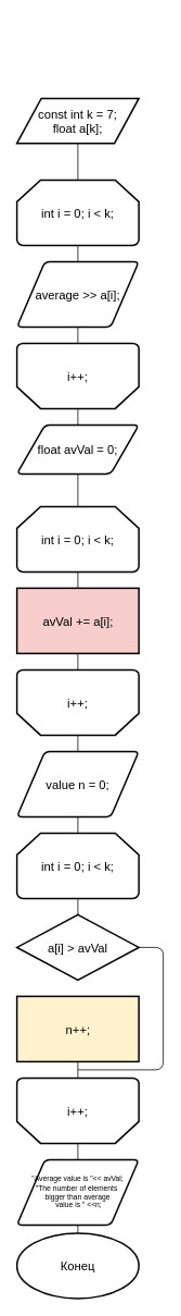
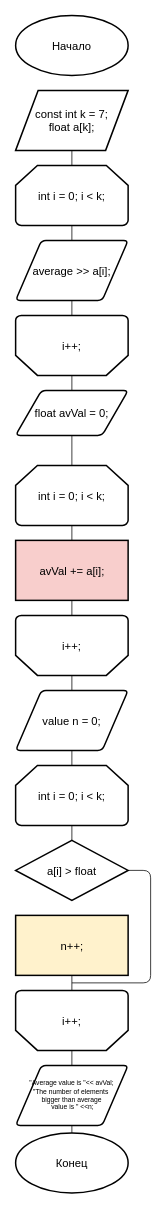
  <mxCell id="0" />
  <mxCell id="1" parent="0" />
- <mxCell id="3" value="&lt;div&gt;const int k = 7;&lt;/div&gt;&lt;div&gt;float a[k];&lt;/div&gt;" style="shape=parallelogram;perimeter=parallelogramPerimeter;whiteSpace=wrap;html=1;strokeWidth=2;fontSize=15;" vertex="1" parent="1"><mxGeometry x="20" y="120" width="150" height="55" as="geometry" /></mxCell>
+ <mxCell id="2" value="Начало" style="strokeWidth=2;html=1;shape=mxgraph.flowchart.start_1;whiteSpace=wrap;fontSize=15;" vertex="1" parent="1"><mxGeometry x="20" y="20" width="150" height="80" as="geometry" /></mxCell>
+ <mxCell id="3" value="&lt;div&gt;const int k = 7;&lt;/div&gt;&lt;div&gt;float a[k];&lt;/div&gt;" style="shape=parallelogram;perimeter=parallelogramPerimeter;whiteSpace=wrap;html=1;strokeWidth=2;fontSize=15;" vertex="1" parent="1"><mxGeometry x="20" y="120" width="150" height="80" as="geometry" /></mxCell>
  <mxCell id="4" value="int i = 0; i &amp;lt; k;" style="strokeWidth=2;html=1;shape=mxgraph.flowchart.loop_limit;whiteSpace=wrap;fontSize=15;" vertex="1" parent="1"><mxGeometry x="20" y="220" width="150" height="80" as="geometry" /></mxCell>
  <mxCell id="5" value="i++;" style="strokeWidth=2;html=1;shape=mxgraph.flowchart.loop_limit;whiteSpace=wrap;fontSize=15;direction=west;" vertex="1" parent="1"><mxGeometry x="20" y="420" width="150" height="80" as="geometry" /></mxCell>
  <mxCell id="6" value="" style="endArrow=none;html=1;fontSize=15;entryX=0.5;entryY=1;entryDx=0;entryDy=0;entryPerimeter=0;" edge="1" parent="1" target="4"><mxGeometry width="50" height="50" relative="1" as="geometry"><mxPoint x="95" y="320" as="sourcePoint" /><mxPoint x="95" y="302" as="targetPoint" /></mxGeometry></mxCell>
  <mxCell id="7" value="" style="endArrow=none;html=1;fontSize=15;entryX=0.5;entryY=1;entryDx=0;entryDy=0;exitX=0.5;exitY=0;exitDx=0;exitDy=0;exitPerimeter=0;" edge="1" parent="1" source="4" target="3"><mxGeometry width="50" height="50" relative="1" as="geometry"><mxPoint x="170" y="210" as="sourcePoint" /><mxPoint x="170" y="192.4" as="targetPoint" /></mxGeometry></mxCell>
  <mxCell id="8" value="" style="endArrow=none;html=1;fontSize=15;entryX=0.5;entryY=1;entryDx=0;entryDy=0;exitX=0.5;exitY=1;exitDx=0;exitDy=0;exitPerimeter=0;" edge="1" parent="1" source="5"><mxGeometry width="50" height="50" relative="1" as="geometry"><mxPoint x="100" y="410" as="sourcePoint" /><mxPoint x="95" y="400" as="targetPoint" /></mxGeometry></mxCell>
  <mxCell id="9" value="average &amp;gt;&amp;gt; a[i];" style="shape=parallelogram;html=1;strokeWidth=2;perimeter=parallelogramPerimeter;whiteSpace=wrap;rounded=1;arcSize=12;size=0.23;fontSize=15;" vertex="1" parent="1"><mxGeometry x="20" y="320" width="150" height="80" as="geometry" /></mxCell>
  <mxCell id="10" value="float avVal = 0;" style="shape=parallelogram;html=1;strokeWidth=2;perimeter=parallelogramPerimeter;whiteSpace=wrap;rounded=1;arcSize=12;size=0.23;fontSize=15;" vertex="1" parent="1"><mxGeometry x="20" y="520" width="150" height="60" as="geometry" /></mxCell>
  <mxCell id="11" value="" style="endArrow=none;html=1;fontSize=15;entryX=0.5;entryY=0;entryDx=0;entryDy=0;entryPerimeter=0;exitX=0.5;exitY=0;exitDx=0;exitDy=0;" edge="1" parent="1" source="10" target="5"><mxGeometry width="50" height="50" relative="1" as="geometry"><mxPoint x="-30" y="570" as="sourcePoint" /><mxPoint x="20" y="520" as="targetPoint" /></mxGeometry></mxCell>
  <mxCell id="12" value="int i = 0; i &amp;lt; k;" style="strokeWidth=2;html=1;shape=mxgraph.flowchart.loop_limit;whiteSpace=wrap;fontSize=15;" vertex="1" parent="1"><mxGeometry x="20" y="620" width="150" height="80" as="geometry" /></mxCell>
  <mxCell id="13" value="i++;" style="strokeWidth=2;html=1;shape=mxgraph.flowchart.loop_limit;whiteSpace=wrap;fontSize=15;direction=west;" vertex="1" parent="1"><mxGeometry x="20" y="820" width="150" height="80" as="geometry" /></mxCell>
  <mxCell id="14" value="" style="endArrow=none;html=1;fontSize=15;entryX=0.5;entryY=1;entryDx=0;entryDy=0;exitX=0.5;exitY=0;exitDx=0;exitDy=0;exitPerimeter=0;" edge="1" parent="1" source="12" target="10"><mxGeometry width="50" height="50" relative="1" as="geometry"><mxPoint x="-60" y="670" as="sourcePoint" /><mxPoint x="-10" y="620" as="targetPoint" /></mxGeometry></mxCell>
  <mxCell id="15" value="avVal += a[i];" style="html=1;dashed=0;whitespace=wrap;strokeWidth=2;fontSize=15;fillColor=#f8cecc;" vertex="1" parent="1"><mxGeometry x="20" y="720" width="150" height="80" as="geometry" /></mxCell>
  <mxCell id="16" value="" style="endArrow=none;html=1;fontSize=15;entryX=0.5;entryY=1;entryDx=0;entryDy=0;entryPerimeter=0;exitX=0.5;exitY=0;exitDx=0;exitDy=0;" edge="1" parent="1" source="15" target="12"><mxGeometry width="50" height="50" relative="1" as="geometry"><mxPoint x="10" y="790" as="sourcePoint" /><mxPoint x="60" y="740" as="targetPoint" /></mxGeometry></mxCell>
  <mxCell id="17" value="" style="endArrow=none;html=1;fontSize=15;entryX=0.5;entryY=1;entryDx=0;entryDy=0;exitX=0.5;exitY=1;exitDx=0;exitDy=0;exitPerimeter=0;" edge="1" parent="1" source="13" target="15"><mxGeometry width="50" height="50" relative="1" as="geometry"><mxPoint x="-40" y="870" as="sourcePoint" /><mxPoint x="10" y="820" as="targetPoint" /></mxGeometry></mxCell>
  <mxCell id="18" value="value n = 0;" style="shape=parallelogram;html=1;strokeWidth=2;perimeter=parallelogramPerimeter;whiteSpace=wrap;rounded=1;arcSize=12;size=0.23;fontSize=15;" vertex="1" parent="1"><mxGeometry x="20" y="920" width="150" height="80" as="geometry" /></mxCell>
  <mxCell id="19" value="" style="endArrow=none;html=1;fontSize=15;entryX=0.5;entryY=0;entryDx=0;entryDy=0;entryPerimeter=0;exitX=0.5;exitY=0;exitDx=0;exitDy=0;" edge="1" parent="1" source="18" target="13"><mxGeometry width="50" height="50" relative="1" as="geometry"><mxPoint x="-130" y="970" as="sourcePoint" /><mxPoint x="-80" y="920" as="targetPoint" /></mxGeometry></mxCell>
  <mxCell id="20" value="int i = 0; i &amp;lt; k;" style="strokeWidth=2;html=1;shape=mxgraph.flowchart.loop_limit;whiteSpace=wrap;fontSize=15;" vertex="1" parent="1"><mxGeometry x="20" y="1020" width="150" height="80" as="geometry" /></mxCell>
  <mxCell id="21" value="" style="endArrow=none;html=1;fontSize=15;entryX=0.5;entryY=1;entryDx=0;entryDy=0;exitX=0.5;exitY=0;exitDx=0;exitDy=0;exitPerimeter=0;" edge="1" parent="1" source="20" target="18"><mxGeometry width="50" height="50" relative="1" as="geometry"><mxPoint x="-20" y="1080" as="sourcePoint" /><mxPoint x="30" y="1030" as="targetPoint" /></mxGeometry></mxCell>
- <mxCell id="22" value="a[i] &amp;gt; avVal" style="strokeWidth=2;html=1;shape=mxgraph.flowchart.decision;whiteSpace=wrap;fontSize=15;" vertex="1" parent="1"><mxGeometry x="20" y="1120" width="150" height="80" as="geometry" /></mxCell>
+ <mxCell id="22" value="a[i] &amp;gt; float" style="strokeWidth=2;html=1;shape=mxgraph.flowchart.decision;whiteSpace=wrap;fontSize=15;" vertex="1" parent="1"><mxGeometry x="20" y="1120" width="150" height="80" as="geometry" /></mxCell>
  <mxCell id="23" value="" style="endArrow=none;html=1;fontSize=15;entryX=0.5;entryY=1;entryDx=0;entryDy=0;entryPerimeter=0;exitX=0.5;exitY=0;exitDx=0;exitDy=0;exitPerimeter=0;" edge="1" parent="1" source="22" target="20"><mxGeometry width="50" height="50" relative="1" as="geometry"><mxPoint x="-50" y="1160" as="sourcePoint" /><mxPoint x="0" y="1110" as="targetPoint" /></mxGeometry></mxCell>
  <mxCell id="24" value="n++;" style="html=1;dashed=0;whitespace=wrap;strokeWidth=2;fontSize=15;fillColor=#fff2cc;" vertex="1" parent="1"><mxGeometry x="20" y="1220" width="150" height="80" as="geometry" /></mxCell>
  <mxCell id="25" value="i++;" style="strokeWidth=2;html=1;shape=mxgraph.flowchart.loop_limit;whiteSpace=wrap;fontSize=15;direction=west;" vertex="1" parent="1"><mxGeometry x="20" y="1320" width="150" height="80" as="geometry" /></mxCell>
  <mxCell id="26" value="" style="endArrow=none;html=1;fontSize=15;entryX=0.5;entryY=1;entryDx=0;entryDy=0;exitX=0.5;exitY=1;exitDx=0;exitDy=0;exitPerimeter=0;" edge="1" parent="1" source="25" target="24"><mxGeometry width="50" height="50" relative="1" as="geometry"><mxPoint x="20" y="1470" as="sourcePoint" /><mxPoint x="70" y="1420" as="targetPoint" /></mxGeometry></mxCell>
  <mxCell id="27" value="" style="endArrow=none;html=1;fontSize=15;entryX=1;entryY=0.5;entryDx=0;entryDy=0;entryPerimeter=0;edgeStyle=orthogonalEdgeStyle;" edge="1" parent="1" target="22"><mxGeometry width="50" height="50" relative="1" as="geometry"><mxPoint x="95" y="1310" as="sourcePoint" /><mxPoint x="70" y="1420" as="targetPoint" /><Array as="points"><mxPoint x="200" y="1310" /><mxPoint x="200" y="1160" /></Array></mxGeometry></mxCell>
  <mxCell id="28" value="&lt;div style=&quot;font-size: 9px;&quot;&gt;&quot;Average value is &quot;&amp;lt;&amp;lt; avVal;&lt;/div&gt;&lt;div style=&quot;font-size: 9px;&quot;&gt;&quot;The number of elements&amp;nbsp;&lt;/div&gt;&lt;div style=&quot;font-size: 9px;&quot;&gt;bigger than average&lt;/div&gt;&lt;div style=&quot;font-size: 9px;&quot;&gt;&amp;nbsp;value is &quot; &amp;lt;&amp;lt;n;&lt;/div&gt;" style="shape=parallelogram;html=1;strokeWidth=2;perimeter=parallelogramPerimeter;whiteSpace=wrap;rounded=1;arcSize=12;size=0.23;fontSize=9;" vertex="1" parent="1"><mxGeometry x="20" y="1420" width="150" height="80" as="geometry" /></mxCell>
  <mxCell id="29" value="" style="endArrow=none;html=1;fontSize=15;entryX=0.5;entryY=0;entryDx=0;entryDy=0;entryPerimeter=0;exitX=0.5;exitY=0;exitDx=0;exitDy=0;" edge="1" parent="1" source="28" target="25"><mxGeometry width="50" height="50" relative="1" as="geometry"><mxPoint x="-40" y="1460" as="sourcePoint" /><mxPoint x="10" y="1410" as="targetPoint" /></mxGeometry></mxCell>
  <mxCell id="30" value="Конец" style="strokeWidth=2;html=1;shape=mxgraph.flowchart.start_1;whiteSpace=wrap;fontSize=15;" vertex="1" parent="1"><mxGeometry x="20" y="1510" width="150" height="80" as="geometry" /></mxCell>
  <mxCell id="31" value="" style="endArrow=none;html=1;fontSize=9;entryX=0.5;entryY=1;entryDx=0;entryDy=0;exitX=0.5;exitY=0;exitDx=0;exitDy=0;exitPerimeter=0;" edge="1" parent="1" source="30" target="28"><mxGeometry width="50" height="50" relative="1" as="geometry"><mxPoint x="-20" y="1550" as="sourcePoint" /><mxPoint x="30" y="1500" as="targetPoint" /></mxGeometry></mxCell>
